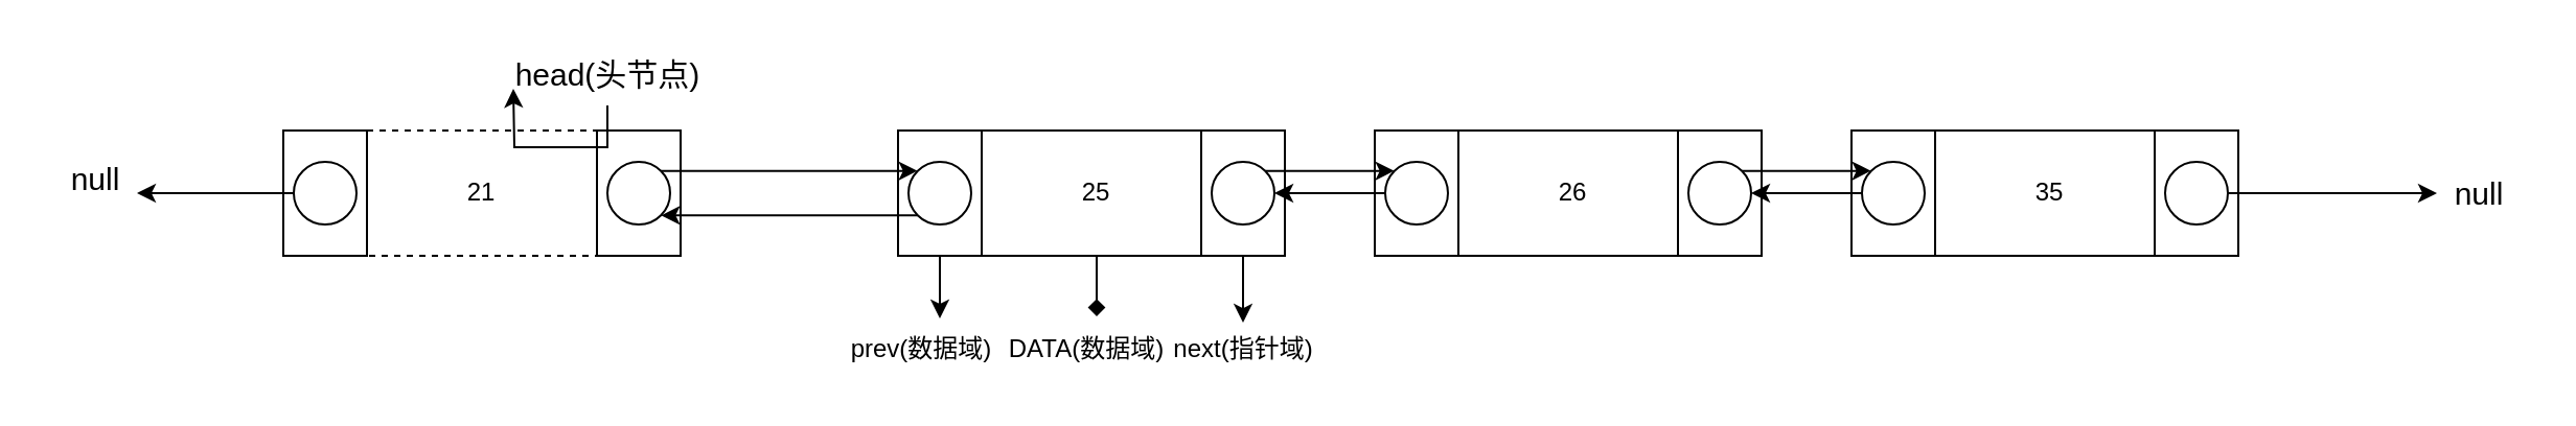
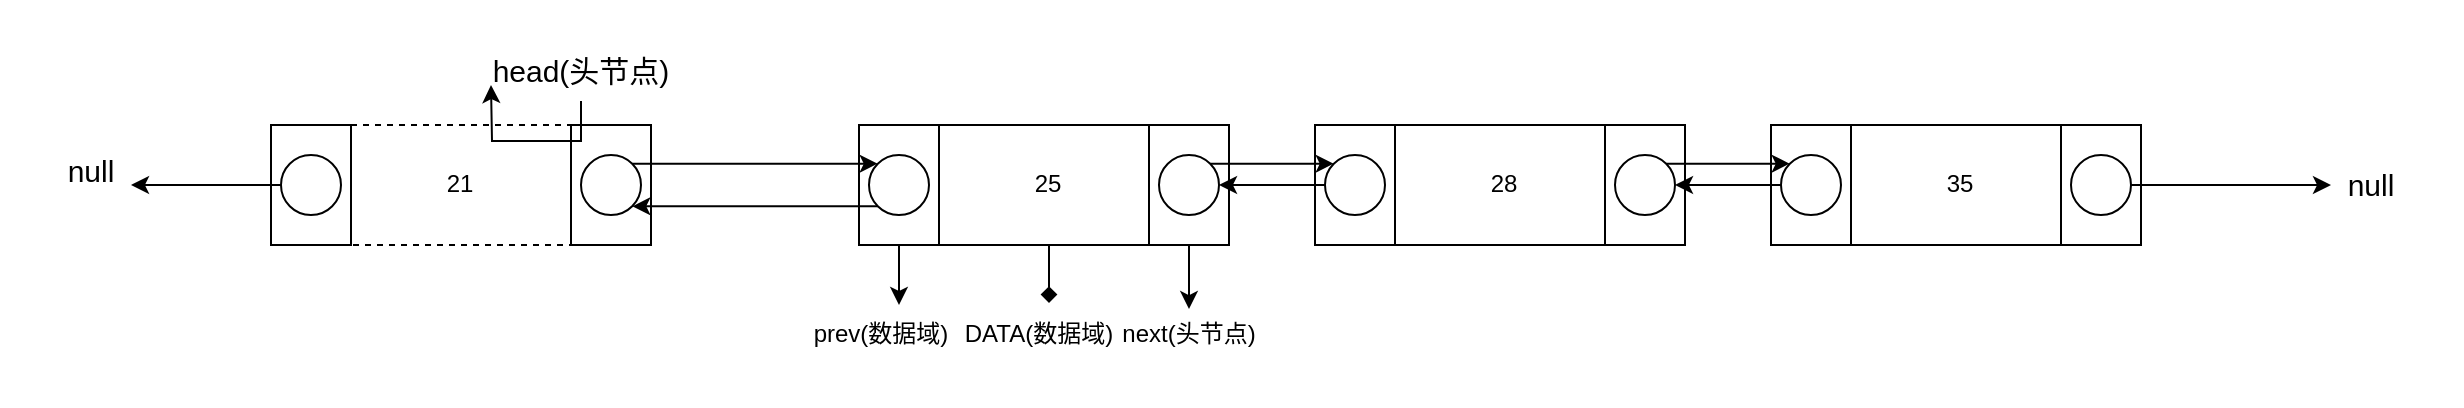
  <mxCell id="0" />
  <mxCell id="1" parent="0" />
  <mxCell id="2" style="edgeStyle=orthogonalEdgeStyle;rounded=0;orthogonalLoop=1;jettySize=auto;html=1;" edge="1" parent="1" source="3"><mxGeometry relative="1" as="geometry"><mxPoint x="449" y="152" as="targetPoint" /></mxGeometry></mxCell>
  <mxCell id="3" value="" style="rounded=0;whiteSpace=wrap;html=1;" vertex="1" parent="1"><mxGeometry x="429" y="62" width="40" height="60" as="geometry" /></mxCell>
  <mxCell id="4" value="21" style="rounded=0;whiteSpace=wrap;html=1;dashed=1;" vertex="1" parent="1"><mxGeometry x="175" y="62" width="110" height="60" as="geometry" /></mxCell>
  <mxCell id="5" value="" style="rounded=0;whiteSpace=wrap;html=1;" vertex="1" parent="1"><mxGeometry x="285" y="62" width="40" height="60" as="geometry" /></mxCell>
  <mxCell id="6" value="" style="verticalLabelPosition=bottom;verticalAlign=top;html=1;shape=mxgraph.flowchart.on-page_reference;" vertex="1" parent="1"><mxGeometry x="290" y="77" width="30" height="30" as="geometry" /></mxCell>
  <mxCell id="7" value="25" style="rounded=0;whiteSpace=wrap;html=1;" vertex="1" parent="1"><mxGeometry x="469" y="62" width="110" height="60" as="geometry" /></mxCell>
  <mxCell id="8" value="" style="rounded=0;whiteSpace=wrap;html=1;" vertex="1" parent="1"><mxGeometry x="574" y="62" width="40" height="60" as="geometry" /></mxCell>
  <mxCell id="9" value="" style="verticalLabelPosition=bottom;verticalAlign=top;html=1;shape=mxgraph.flowchart.on-page_reference;" vertex="1" parent="1"><mxGeometry x="434" y="77" width="30" height="30" as="geometry" /></mxCell>
  <mxCell id="10" value="" style="verticalLabelPosition=bottom;verticalAlign=top;html=1;shape=mxgraph.flowchart.on-page_reference;" vertex="1" parent="1"><mxGeometry x="579" y="77" width="30" height="30" as="geometry" /></mxCell>
  <mxCell id="11" style="edgeStyle=orthogonalEdgeStyle;rounded=0;orthogonalLoop=1;jettySize=auto;html=1;entryX=0.145;entryY=0.145;entryDx=0;entryDy=0;entryPerimeter=0;exitX=0.855;exitY=0.145;exitDx=0;exitDy=0;exitPerimeter=0;" edge="1" parent="1" source="6" target="9"><mxGeometry relative="1" as="geometry" /></mxCell>
  <mxCell id="12" style="edgeStyle=orthogonalEdgeStyle;rounded=0;orthogonalLoop=1;jettySize=auto;html=1;entryX=0.855;entryY=0.855;entryDx=0;entryDy=0;entryPerimeter=0;exitX=0.145;exitY=0.855;exitDx=0;exitDy=0;exitPerimeter=0;" edge="1" parent="1" source="9" target="6"><mxGeometry relative="1" as="geometry" /></mxCell>
  <mxCell id="13" value="prev(数据域)" style="text;html=1;align=center;verticalAlign=middle;resizable=0;points=[];autosize=1;strokeColor=none;fillColor=none;" vertex="1" parent="1"><mxGeometry x="395" y="152" width="90" height="30" as="geometry" /></mxCell>
- <mxCell id="14" value="next(指针域)" style="text;html=1;align=center;verticalAlign=middle;resizable=0;points=[];autosize=1;strokeColor=none;fillColor=none;" vertex="1" parent="1"><mxGeometry x="549" y="152" width="90" height="30" as="geometry" /></mxCell>
+ <mxCell id="14" value="next(头节点)" style="text;html=1;align=center;verticalAlign=middle;resizable=0;points=[];autosize=1;strokeColor=none;fillColor=none;" vertex="1" parent="1"><mxGeometry x="549" y="152" width="90" height="30" as="geometry" /></mxCell>
  <mxCell id="15" style="edgeStyle=orthogonalEdgeStyle;rounded=0;orthogonalLoop=1;jettySize=auto;html=1;entryX=0.5;entryY=0.067;entryDx=0;entryDy=0;entryPerimeter=0;" edge="1" parent="1" source="8" target="14"><mxGeometry relative="1" as="geometry" /></mxCell>
  <mxCell id="16" value="DATA(数据域)" style="text;html=1;align=center;verticalAlign=middle;resizable=0;points=[];autosize=1;strokeColor=none;fillColor=none;" vertex="1" parent="1"><mxGeometry x="469" y="152" width="100" height="30" as="geometry" /></mxCell>
  <mxCell id="17" style="edgeStyle=orthogonalEdgeStyle;rounded=0;orthogonalLoop=1;jettySize=auto;html=1;entryX=0.55;entryY=-0.033;entryDx=0;entryDy=0;entryPerimeter=0;endArrow=diamond;" edge="1" parent="1" source="7" target="16"><mxGeometry relative="1" as="geometry" /></mxCell>
  <mxCell id="18" style="edgeStyle=orthogonalEdgeStyle;rounded=0;orthogonalLoop=1;jettySize=auto;html=1;" edge="1" parent="1" source="19"><mxGeometry relative="1" as="geometry"><mxPoint x="245" y="42" as="targetPoint" /></mxGeometry></mxCell>
  <mxCell id="19" value="&lt;font style=&quot;font-size: 15px;&quot;&gt;head(头节点)&lt;/font&gt;" style="text;html=1;align=center;verticalAlign=middle;resizable=0;points=[];autosize=1;strokeColor=none;fillColor=none;" vertex="1" parent="1"><mxGeometry x="235" y="20" width="110" height="30" as="geometry" /></mxCell>
  <mxCell id="20" value="" style="rounded=0;whiteSpace=wrap;html=1;" vertex="1" parent="1"><mxGeometry x="657" y="62" width="40" height="60" as="geometry" /></mxCell>
- <mxCell id="21" value="26" style="rounded=0;whiteSpace=wrap;html=1;" vertex="1" parent="1"><mxGeometry x="697" y="62" width="110" height="60" as="geometry" /></mxCell>
+ <mxCell id="21" value="28" style="rounded=0;whiteSpace=wrap;html=1;" vertex="1" parent="1"><mxGeometry x="697" y="62" width="110" height="60" as="geometry" /></mxCell>
  <mxCell id="22" value="" style="rounded=0;whiteSpace=wrap;html=1;" vertex="1" parent="1"><mxGeometry x="802" y="62" width="40" height="60" as="geometry" /></mxCell>
  <mxCell id="23" value="" style="verticalLabelPosition=bottom;verticalAlign=top;html=1;shape=mxgraph.flowchart.on-page_reference;" vertex="1" parent="1"><mxGeometry x="662" y="77" width="30" height="30" as="geometry" /></mxCell>
  <mxCell id="24" value="" style="verticalLabelPosition=bottom;verticalAlign=top;html=1;shape=mxgraph.flowchart.on-page_reference;" vertex="1" parent="1"><mxGeometry x="807" y="77" width="30" height="30" as="geometry" /></mxCell>
  <mxCell id="25" style="edgeStyle=orthogonalEdgeStyle;rounded=0;orthogonalLoop=1;jettySize=auto;html=1;entryX=0.145;entryY=0.145;entryDx=0;entryDy=0;entryPerimeter=0;exitX=0.855;exitY=0.145;exitDx=0;exitDy=0;exitPerimeter=0;" edge="1" parent="1" source="10" target="23"><mxGeometry relative="1" as="geometry" /></mxCell>
  <mxCell id="26" style="edgeStyle=orthogonalEdgeStyle;rounded=0;orthogonalLoop=1;jettySize=auto;html=1;entryX=1;entryY=0.5;entryDx=0;entryDy=0;entryPerimeter=0;" edge="1" parent="1" source="23" target="10"><mxGeometry relative="1" as="geometry" /></mxCell>
  <mxCell id="27" value="" style="rounded=0;whiteSpace=wrap;html=1;" vertex="1" parent="1"><mxGeometry x="885" y="62" width="40" height="60" as="geometry" /></mxCell>
  <mxCell id="28" value="35" style="rounded=0;whiteSpace=wrap;html=1;" vertex="1" parent="1"><mxGeometry x="925" y="62" width="110" height="60" as="geometry" /></mxCell>
  <mxCell id="29" value="" style="rounded=0;whiteSpace=wrap;html=1;" vertex="1" parent="1"><mxGeometry x="1030" y="62" width="40" height="60" as="geometry" /></mxCell>
  <mxCell id="30" value="" style="verticalLabelPosition=bottom;verticalAlign=top;html=1;shape=mxgraph.flowchart.on-page_reference;" vertex="1" parent="1"><mxGeometry x="890" y="77" width="30" height="30" as="geometry" /></mxCell>
  <mxCell id="31" style="edgeStyle=orthogonalEdgeStyle;rounded=0;orthogonalLoop=1;jettySize=auto;html=1;" edge="1" parent="1" source="32"><mxGeometry relative="1" as="geometry"><mxPoint x="1165" y="92" as="targetPoint" /></mxGeometry></mxCell>
  <mxCell id="32" value="" style="verticalLabelPosition=bottom;verticalAlign=top;html=1;shape=mxgraph.flowchart.on-page_reference;" vertex="1" parent="1"><mxGeometry x="1035" y="77" width="30" height="30" as="geometry" /></mxCell>
  <mxCell id="33" style="edgeStyle=orthogonalEdgeStyle;rounded=0;orthogonalLoop=1;jettySize=auto;html=1;entryX=0.145;entryY=0.145;entryDx=0;entryDy=0;entryPerimeter=0;exitX=0.855;exitY=0.145;exitDx=0;exitDy=0;exitPerimeter=0;" edge="1" parent="1" source="24" target="30"><mxGeometry relative="1" as="geometry" /></mxCell>
  <mxCell id="34" style="edgeStyle=orthogonalEdgeStyle;rounded=0;orthogonalLoop=1;jettySize=auto;html=1;entryX=1;entryY=0.5;entryDx=0;entryDy=0;entryPerimeter=0;" edge="1" parent="1" source="30" target="24"><mxGeometry relative="1" as="geometry" /></mxCell>
  <mxCell id="35" value="&lt;font style=&quot;font-size: 15px;&quot;&gt;null&lt;/font&gt;" style="text;html=1;align=center;verticalAlign=middle;resizable=0;points=[];autosize=1;strokeColor=none;fillColor=none;" vertex="1" parent="1"><mxGeometry x="1160" y="77" width="50" height="30" as="geometry" /></mxCell>
  <mxCell id="36" value="" style="rounded=0;whiteSpace=wrap;html=1;" vertex="1" parent="1"><mxGeometry x="135" y="62" width="40" height="60" as="geometry" /></mxCell>
  <mxCell id="37" style="edgeStyle=orthogonalEdgeStyle;rounded=0;orthogonalLoop=1;jettySize=auto;html=1;" edge="1" parent="1" source="38"><mxGeometry relative="1" as="geometry"><mxPoint x="65" y="92" as="targetPoint" /></mxGeometry></mxCell>
  <mxCell id="38" value="" style="verticalLabelPosition=bottom;verticalAlign=top;html=1;shape=mxgraph.flowchart.on-page_reference;" vertex="1" parent="1"><mxGeometry x="140" y="77" width="30" height="30" as="geometry" /></mxCell>
  <mxCell id="39" value="&lt;font style=&quot;font-size: 15px;&quot;&gt;null&lt;/font&gt;" style="text;html=1;align=center;verticalAlign=middle;resizable=0;points=[];autosize=1;strokeColor=none;fillColor=none;" vertex="1" parent="1"><mxGeometry x="20" y="70" width="50" height="30" as="geometry" /></mxCell>
